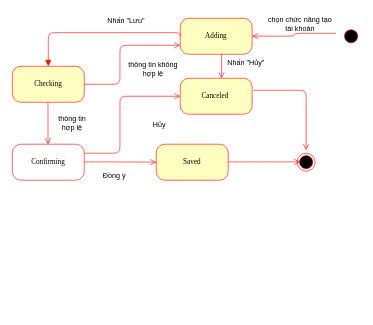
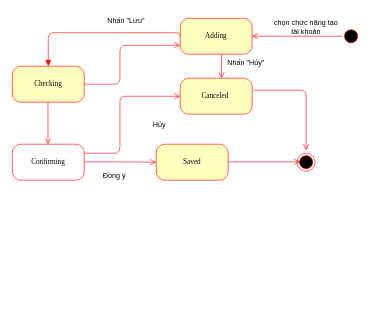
  <mxCell id="0" />
  <mxCell id="1" parent="0" />
  <mxCell id="2" value="" style="ellipse;html=1;shape=startState;fillColor=#000000;strokeColor=#ff0000;rounded=1;shadow=0;comic=0;labelBackgroundColor=none;fontFamily=Verdana;fontSize=12;fontColor=#000000;align=center;direction=south;" vertex="1" parent="1"><mxGeometry x="570" y="45" width="30" height="30" as="geometry" /></mxCell>
  <mxCell id="3" value="Canceled&lt;span style=&quot;white-space: pre;&quot;&gt;&#09;&lt;/span&gt;" style="rounded=1;whiteSpace=wrap;html=1;arcSize=24;fillColor=#ffffc0;strokeColor=#ff0000;shadow=0;comic=0;labelBackgroundColor=none;fontFamily=Verdana;fontSize=12;fontColor=#000000;align=center;" vertex="1" parent="1"><mxGeometry x="300" y="130" width="120" height="60" as="geometry" /></mxCell>
  <mxCell id="4" value="Checking" style="rounded=1;whiteSpace=wrap;html=1;arcSize=24;fillColor=#ffffc0;strokeColor=#ff0000;shadow=0;comic=0;labelBackgroundColor=none;fontFamily=Verdana;fontSize=12;fontColor=#000000;align=center;" vertex="1" parent="1"><mxGeometry x="20" y="110" width="120" height="60" as="geometry" /></mxCell>
  <mxCell id="5" value="Saved" style="rounded=1;whiteSpace=wrap;html=1;arcSize=24;fillColor=#ffffc0;strokeColor=#ff0000;shadow=0;comic=0;labelBackgroundColor=none;fontFamily=Verdana;fontSize=12;fontColor=#000000;align=center;" vertex="1" parent="1"><mxGeometry x="260" y="240" width="120" height="60" as="geometry" /></mxCell>
  <mxCell id="6" value="" style="ellipse;html=1;shape=endState;fillColor=#000000;strokeColor=#ff0000;" vertex="1" parent="1"><mxGeometry x="495" y="255" width="30" height="30" as="geometry" /></mxCell>
- <mxCell id="7" value="thông tin hợp lệ" style="text;html=1;align=center;verticalAlign=middle;whiteSpace=wrap;rounded=0;" vertex="1" parent="1"><mxGeometry x="90" y="190" width="60" height="30" as="geometry" /></mxCell>
- <mxCell id="8" value="thông tin không hợp lệ" style="text;html=1;align=center;verticalAlign=middle;whiteSpace=wrap;rounded=0;" vertex="1" parent="1"><mxGeometry x="210" y="100" width="90" height="30" as="geometry" /></mxCell>
  <mxCell id="9" value="Adding" style="rounded=1;whiteSpace=wrap;html=1;arcSize=24;fillColor=#ffffc0;strokeColor=#ff0000;shadow=0;comic=0;labelBackgroundColor=none;fontFamily=Verdana;fontSize=12;fontColor=#000000;align=center;" vertex="1" parent="1"><mxGeometry x="300" y="30" width="120" height="60" as="geometry" /></mxCell>
  <mxCell id="10" style="edgeStyle=elbowEdgeStyle;html=1;entryX=1;entryY=0.75;labelBackgroundColor=none;endArrow=open;endSize=8;strokeColor=#ff0000;fontFamily=Verdana;fontSize=12;align=left;exitX=1;exitY=1;exitDx=0;exitDy=0;" edge="1" parent="1" source="12"><mxGeometry relative="1" as="geometry"><mxPoint x="610" y="59.5" as="sourcePoint" /><mxPoint x="420" y="59.75" as="targetPoint" /></mxGeometry></mxCell>
  <mxCell id="11" style="edgeStyle=orthogonalEdgeStyle;html=1;labelBackgroundColor=none;endArrow=block;endSize=8;strokeColor=#ff0000;fontFamily=Verdana;fontSize=12;align=left;exitX=0;exitY=0.5;exitDx=0;exitDy=0;entryX=0.5;entryY=0;entryDx=0;entryDy=0;" edge="1" parent="1" source="9" target="4"><mxGeometry relative="1" as="geometry"><Array as="points"><mxPoint x="300" y="54" /><mxPoint x="80" y="54" /></Array><mxPoint x="386.2" y="53.82" as="sourcePoint" /><mxPoint x="105" y="130" as="targetPoint" /></mxGeometry></mxCell>
- <mxCell id="12" value="chọn chức năng tạo tài khoản" style="text;html=1;align=center;verticalAlign=middle;whiteSpace=wrap;rounded=0;" vertex="1" parent="1"><mxGeometry x="440" y="25" width="120" height="30" as="geometry" /></mxCell>
+ <mxCell id="12" value="chọn chức năng tạo tài khoản" style="text;html=1;align=center;verticalAlign=middle;whiteSpace=wrap;rounded=0;" vertex="1" parent="1"><mxGeometry x="450" y="30" width="120" height="30" as="geometry" /></mxCell>
  <mxCell id="13" value="Nhấn &quot;Hủy&quot;" style="text;html=1;align=center;verticalAlign=middle;whiteSpace=wrap;rounded=0;" vertex="1" parent="1"><mxGeometry x="370" y="90" width="80" height="30" as="geometry" /></mxCell>
  <mxCell id="14" style="edgeStyle=elbowEdgeStyle;html=1;exitX=0.5;exitY=1;labelBackgroundColor=none;endArrow=open;endSize=8;strokeColor=#ff0000;fontFamily=Verdana;fontSize=12;align=left;exitDx=0;exitDy=0;exitPerimeter=0;" edge="1" parent="1"><mxGeometry relative="1" as="geometry"><mxPoint x="422.5" y="150" as="sourcePoint" /><mxPoint x="510" y="250" as="targetPoint" /><Array as="points"><mxPoint x="510" y="170" /><mxPoint x="422" y="275" /></Array></mxGeometry></mxCell>
  <mxCell id="15" style="edgeStyle=elbowEdgeStyle;html=1;exitX=0;exitY=0.5;labelBackgroundColor=none;endArrow=open;endSize=8;strokeColor=#ff0000;fontFamily=Verdana;fontSize=12;align=left;exitDx=0;exitDy=0;" edge="1" parent="1"><mxGeometry relative="1" as="geometry"><mxPoint x="79.5" y="170" as="sourcePoint" /><mxPoint x="80" y="240" as="targetPoint" /><Array as="points"><mxPoint x="79.5" y="230" /><mxPoint x="79.5" y="260" /><mxPoint x="29.5" y="360" /></Array></mxGeometry></mxCell>
  <mxCell id="16" style="edgeStyle=elbowEdgeStyle;html=1;labelBackgroundColor=none;endArrow=open;endSize=8;strokeColor=#ff0000;fontFamily=Verdana;fontSize=12;align=left;entryX=0;entryY=0.75;entryDx=0;entryDy=0;" edge="1" parent="1" target="9"><mxGeometry relative="1" as="geometry"><mxPoint x="140" y="140" as="sourcePoint" /><mxPoint x="260" y="140" as="targetPoint" /><Array as="points"><mxPoint x="199.5" y="245" /></Array></mxGeometry></mxCell>
  <mxCell id="17" value="Nhấn &quot;Lưu&quot;" style="text;html=1;align=center;verticalAlign=middle;whiteSpace=wrap;rounded=0;" vertex="1" parent="1"><mxGeometry x="170" y="20" width="80" height="30" as="geometry" /></mxCell>
  <mxCell id="18" style="edgeStyle=elbowEdgeStyle;html=1;labelBackgroundColor=none;endArrow=open;endSize=8;strokeColor=#ff0000;fontFamily=Verdana;fontSize=12;align=left;" edge="1" parent="1"><mxGeometry relative="1" as="geometry"><mxPoint x="369" y="90" as="sourcePoint" /><mxPoint x="369" y="130" as="targetPoint" /></mxGeometry></mxCell>
  <mxCell id="19" value="Confirming" style="rounded=1;whiteSpace=wrap;html=1;arcSize=24;fillColor=#ffffff;strokeColor=#ff0000;shadow=0;comic=0;labelBackgroundColor=none;fontFamily=Verdana;fontSize=12;fontColor=#000000;align=center;" vertex="1" parent="1"><mxGeometry x="20" y="240" width="120" height="60" as="geometry" /></mxCell>
  <mxCell id="20" style="edgeStyle=elbowEdgeStyle;html=1;labelBackgroundColor=none;endArrow=open;endSize=8;strokeColor=#ff0000;fontFamily=Verdana;fontSize=12;align=left;entryX=0;entryY=0.5;entryDx=0;entryDy=0;" edge="1" parent="1" target="5"><mxGeometry relative="1" as="geometry"><mxPoint x="140" y="269.5" as="sourcePoint" /><mxPoint x="250" y="269.5" as="targetPoint" /><Array as="points"><mxPoint x="190" y="389.5" /><mxPoint x="190" y="419.5" /><mxPoint x="140" y="519.5" /></Array></mxGeometry></mxCell>
  <mxCell id="21" style="edgeStyle=elbowEdgeStyle;html=1;labelBackgroundColor=none;endArrow=open;endSize=8;strokeColor=#ff0000;fontFamily=Verdana;fontSize=12;align=left;entryX=0.167;entryY=0.483;entryDx=0;entryDy=0;entryPerimeter=0;" edge="1" parent="1" target="6"><mxGeometry relative="1" as="geometry"><mxPoint x="380" y="269.5" as="sourcePoint" /><mxPoint x="490" y="269.5" as="targetPoint" /><Array as="points"><mxPoint x="430" y="389.5" /><mxPoint x="430" y="419.5" /><mxPoint x="380" y="519.5" /></Array></mxGeometry></mxCell>
  <mxCell id="22" style="edgeStyle=elbowEdgeStyle;html=1;labelBackgroundColor=none;endArrow=open;endSize=8;strokeColor=#ff0000;fontFamily=Verdana;fontSize=12;align=left;entryX=0;entryY=0.5;entryDx=0;entryDy=0;" edge="1" parent="1" target="3"><mxGeometry relative="1" as="geometry"><mxPoint x="140" y="255" as="sourcePoint" /><mxPoint x="300" y="190" as="targetPoint" /><Array as="points"><mxPoint x="199.5" y="360" /></Array></mxGeometry></mxCell>
  <mxCell id="23" value="Hủy" style="text;html=1;align=center;verticalAlign=middle;resizable=0;points=[];autosize=1;strokeColor=none;fillColor=none;" vertex="1" parent="1"><mxGeometry x="245" y="193" width="40" height="30" as="geometry" /></mxCell>
  <mxCell id="24" value="Đồng ý" style="text;html=1;align=center;verticalAlign=middle;resizable=0;points=[];autosize=1;strokeColor=none;fillColor=none;" vertex="1" parent="1"><mxGeometry x="160" y="278" width="60" height="30" as="geometry" /></mxCell>
